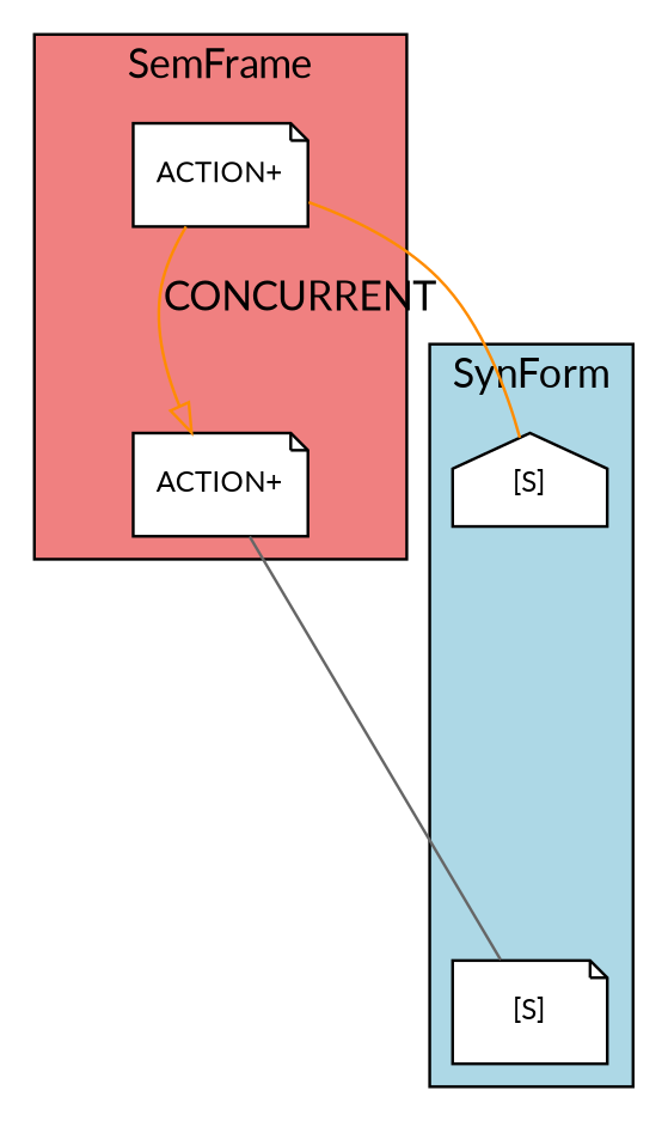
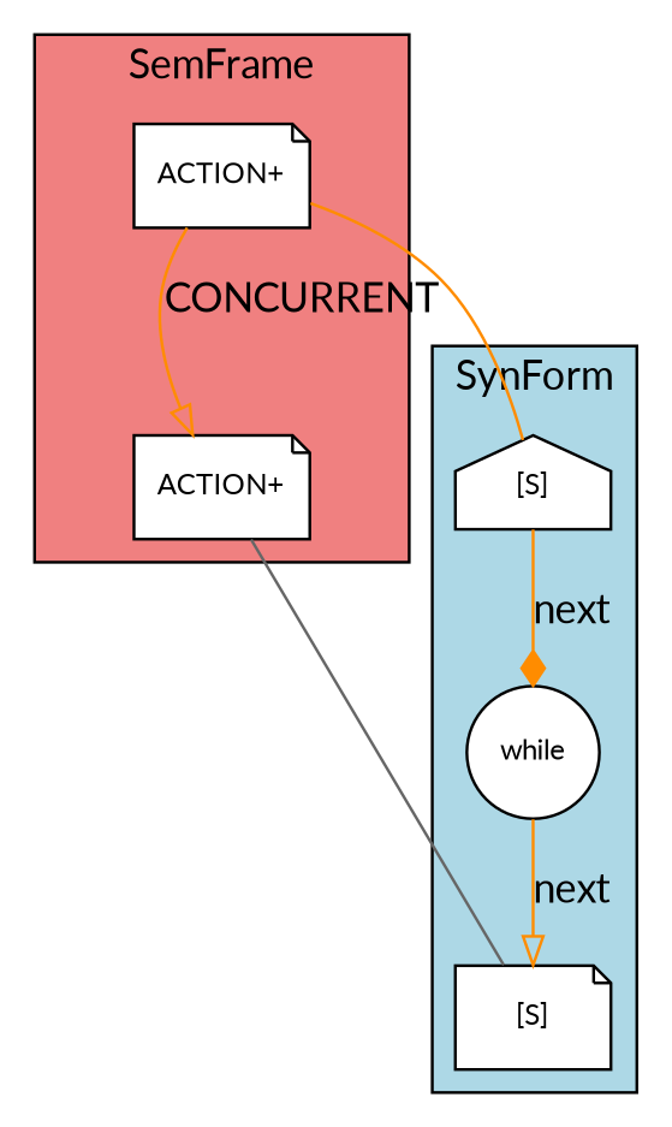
  digraph {
    fontname=Lato
    rankdir=TB
    node [fillcolor=white fontsize=10 shape=note style=filled fontname=Lato]
    edge [color=darkorange fontname=Lato]
    n1 [label="[S]" shape=house]
+   n2 [label=while shape=circle]
    n3 [label="[S]"]
    n4 [color=black label="ACTION+"]
    n5 [color=black label="ACTION+"]
    subgraph cluster_1 {
      bgcolor=lightblue
      label=SynForm
      n1
+     n2
      n3
    }
    subgraph cluster_2 {
      bgcolor=lightcoral
      label=SemFrame
      n4
      n5
    }
+   n1 -> n2 [label=next arrowhead=diamond]
+   n2 -> n3 [label=next arrowhead=onormal]
    n4 -> n1 [dir=none penwidth=1]
    n4 -> n5 [label=CONCURRENT arrowhead=onormal]
    n5 -> n3 [color=gray40 dir=none penwidth=1]
  }
